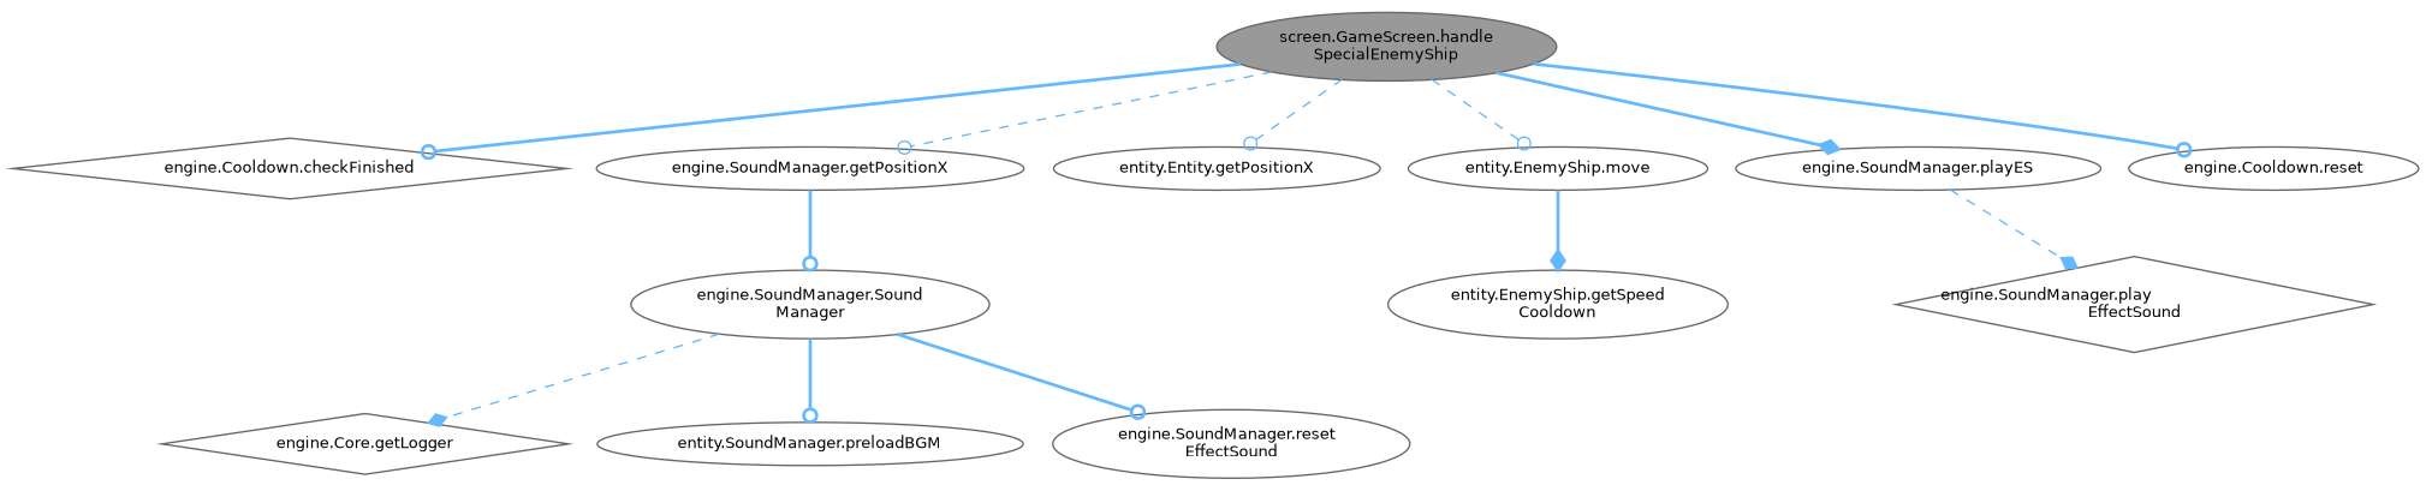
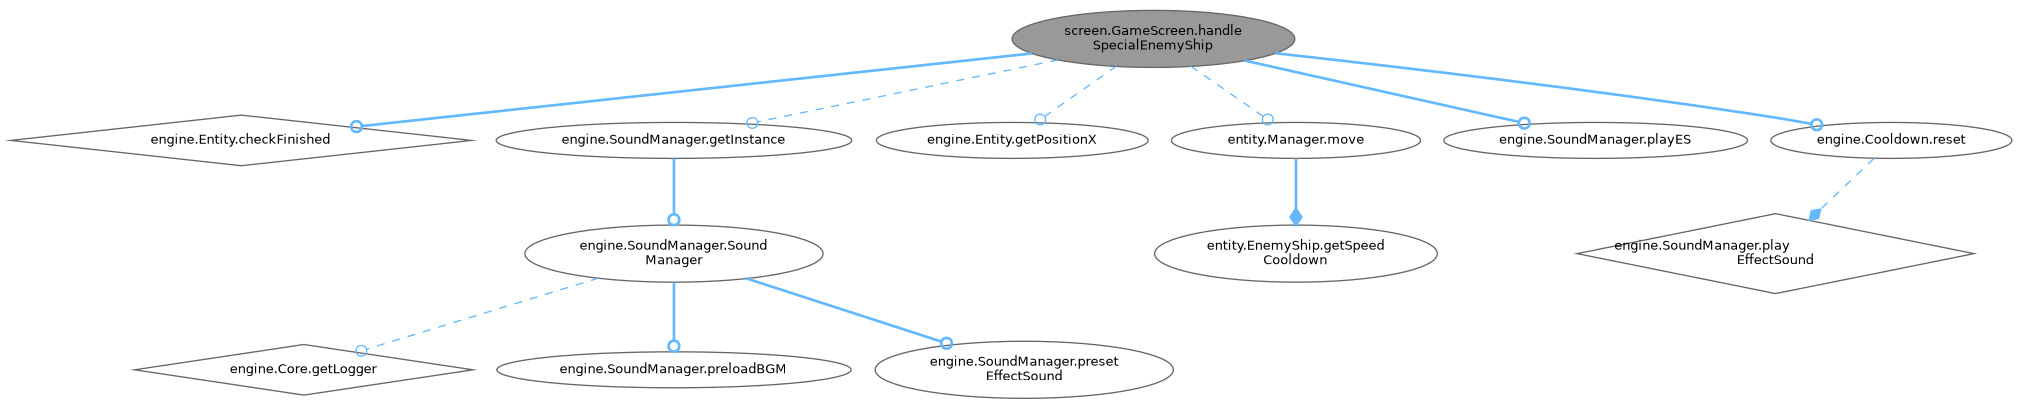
  digraph {
    rankdir=TB
    node [color=grey40 fillcolor=white fontname=Helvetica fontsize=10 shape=ellipse style=filled]
    edge [arrowhead=odot color=steelblue1 fontname=Helvetica fontsize=10 labelfontname=Helvetica labelfontsize=10 style=bold]
    n1 [color=gray40 fillcolor=grey60 fontcolor=black height=0.2 label="screen.GameScreen.handle\lSpecialEnemyShip" width=0.4]
-   n2 [height=0.2 label="engine.Cooldown.checkFinished" shape=diamond width=0.4]
-   n3 [height=0.2 label="engine.SoundManager.getPositionX" width=0.4]
-   n4 [height=0.2 label="entity.Entity.getPositionX" width=0.4]
-   n5 [height=0.2 label="entity.EnemyShip.move" width=0.4]
+   n2 [height=0.2 label="engine.Entity.checkFinished" shape=diamond width=0.4]
+   n3 [height=0.2 label="engine.SoundManager.getInstance" width=0.4]
+   n4 [height=0.2 label="engine.Entity.getPositionX" width=0.4]
+   n5 [height=0.2 label="entity.Manager.move" width=0.4]
    n6 [height=0.2 label="engine.SoundManager.playES" width=0.4]
    n7 [height=0.2 label="engine.Cooldown.reset" width=0.4]
    n8 [height=0.2 label="engine.SoundManager.Sound\lManager" width=0.4]
    n9 [height=0.2 label="entity.EnemyShip.getSpeed\lCooldown" width=0.4]
    n10 [height=0.2 label="engine.SoundManager.play\lEffectSound" shape=diamond width=0.4]
    n11 [height=0.2 label="engine.Core.getLogger" shape=diamond width=0.4]
-   n12 [height=0.2 label="entity.SoundManager.preloadBGM" width=0.4]
-   n13 [height=0.2 label="engine.SoundManager.reset\lEffectSound" width=0.4]
+   n12 [height=0.2 label="engine.SoundManager.preloadBGM" width=0.4]
+   n13 [height=0.2 label="engine.SoundManager.preset\lEffectSound" width=0.4]
    n1 -> n2
    n1 -> n3 [style=dashed]
    n1 -> n4 [style=dashed]
    n1 -> n5 [style=dashed]
-   n1 -> n6 [arrowhead=diamond]
+   n1 -> n6
    n1 -> n7
    n3 -> n8
    n5 -> n9 [arrowhead=diamond]
-   n6 -> n10 [arrowhead=diamond style=dashed]
-   n8 -> n11 [arrowhead=diamond style=dashed]
+   n7 -> n10 [arrowhead=diamond style=dashed]
+   n8 -> n11 [style=dashed]
    n8 -> n12
    n8 -> n13
  }
